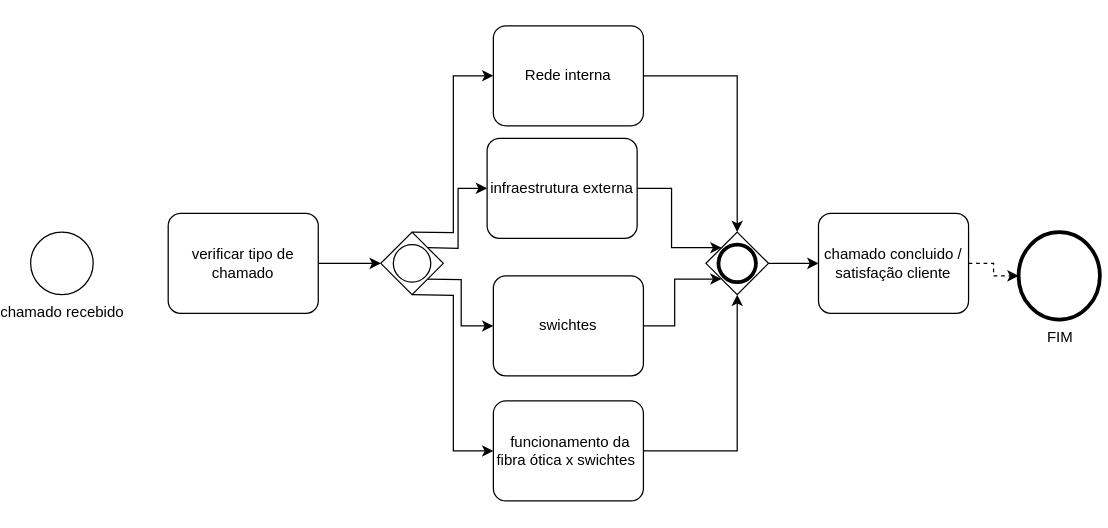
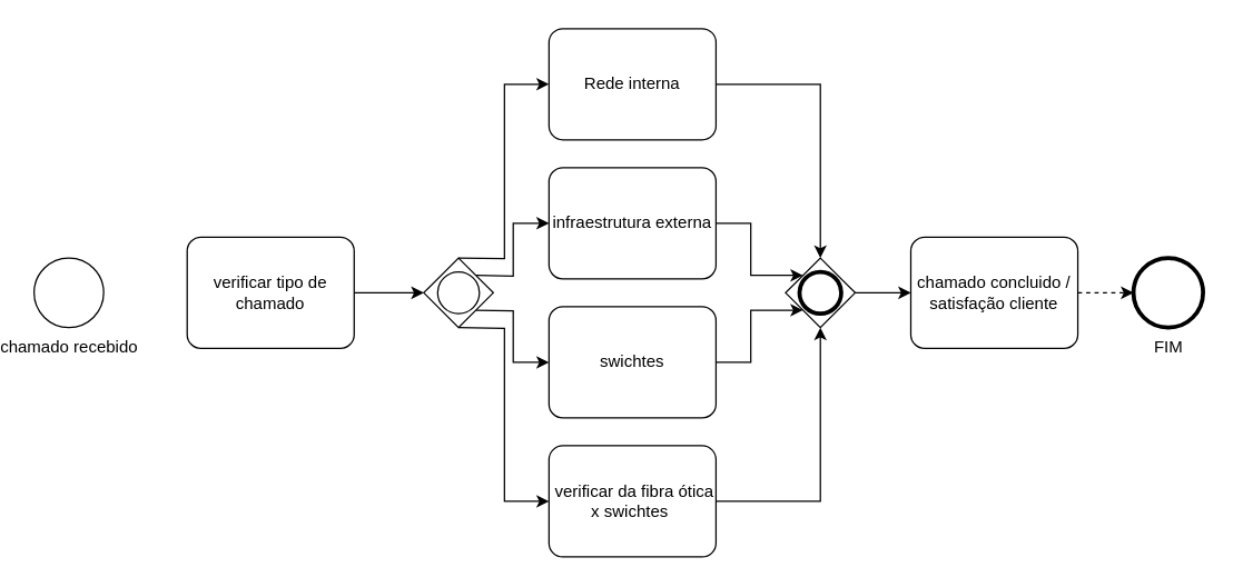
  <mxCell id="0" />
  <mxCell id="1" parent="0" />
  <mxCell id="2" value="&lt;font style=&quot;vertical-align: inherit;&quot;&gt;&lt;font style=&quot;vertical-align: inherit;&quot;&gt;chamado recebido&lt;/font&gt;&lt;/font&gt;" style="points=[[0.145,0.145,0],[0.5,0,0],[0.855,0.145,0],[1,0.5,0],[0.855,0.855,0],[0.5,1,0],[0.145,0.855,0],[0,0.5,0]];shape=mxgraph.bpmn.event;html=1;verticalLabelPosition=bottom;labelBackgroundColor=#ffffff;verticalAlign=top;align=center;perimeter=ellipsePerimeter;outlineConnect=0;aspect=fixed;outline=standard;symbol=general;" vertex="1" parent="1"><mxGeometry x="20" y="185" width="50" height="50" as="geometry" /></mxCell>
  <mxCell id="3" style="edgeStyle=orthogonalEdgeStyle;rounded=0;orthogonalLoop=1;jettySize=auto;html=1;entryX=0;entryY=0.5;entryDx=0;entryDy=0;entryPerimeter=0;" edge="1" parent="1" source="4"><mxGeometry relative="1" as="geometry"><mxPoint x="300" y="210" as="targetPoint" /></mxGeometry></mxCell>
  <mxCell id="4" value="&lt;font style=&quot;vertical-align: inherit;&quot;&gt;&lt;font style=&quot;vertical-align: inherit;&quot;&gt;verificar tipo de chamado&lt;/font&gt;&lt;/font&gt;" style="points=[[0.25,0,0],[0.5,0,0],[0.75,0,0],[1,0.25,0],[1,0.5,0],[1,0.75,0],[0.75,1,0],[0.5,1,0],[0.25,1,0],[0,0.75,0],[0,0.5,0],[0,0.25,0]];shape=mxgraph.bpmn.task;whiteSpace=wrap;rectStyle=rounded;size=10;html=1;container=1;expand=0;collapsible=0;taskMarker=abstract;" vertex="1" parent="1"><mxGeometry x="130" y="170" width="120" height="80" as="geometry" /></mxCell>
  <mxCell id="5" value="&lt;font style=&quot;vertical-align: inherit;&quot;&gt;&lt;font style=&quot;vertical-align: inherit;&quot;&gt;Rede interna&lt;/font&gt;&lt;/font&gt;" style="points=[[0.25,0,0],[0.5,0,0],[0.75,0,0],[1,0.25,0],[1,0.5,0],[1,0.75,0],[0.75,1,0],[0.5,1,0],[0.25,1,0],[0,0.75,0],[0,0.5,0],[0,0.25,0]];shape=mxgraph.bpmn.task;whiteSpace=wrap;rectStyle=rounded;size=10;html=1;container=1;expand=0;collapsible=0;taskMarker=abstract;" vertex="1" parent="1"><mxGeometry x="390" y="20" width="120" height="80" as="geometry" /></mxCell>
- <mxCell id="6" value="&lt;font style=&quot;vertical-align: inherit;&quot;&gt;&lt;font style=&quot;vertical-align: inherit;&quot;&gt;infraestrutura externa&lt;/font&gt;&lt;/font&gt;" style="points=[[0.25,0,0],[0.5,0,0],[0.75,0,0],[1,0.25,0],[1,0.5,0],[1,0.75,0],[0.75,1,0],[0.5,1,0],[0.25,1,0],[0,0.75,0],[0,0.5,0],[0,0.25,0]];shape=mxgraph.bpmn.task;whiteSpace=wrap;rectStyle=rounded;size=10;html=1;container=1;expand=0;collapsible=0;taskMarker=abstract;" vertex="1" parent="1"><mxGeometry x="385" y="110" width="120" height="80" as="geometry" /></mxCell>
+ <mxCell id="6" value="&lt;font style=&quot;vertical-align: inherit;&quot;&gt;&lt;font style=&quot;vertical-align: inherit;&quot;&gt;infraestrutura externa&lt;/font&gt;&lt;/font&gt;" style="points=[[0.25,0,0],[0.5,0,0],[0.75,0,0],[1,0.25,0],[1,0.5,0],[1,0.75,0],[0.75,1,0],[0.5,1,0],[0.25,1,0],[0,0.75,0],[0,0.5,0],[0,0.25,0]];shape=mxgraph.bpmn.task;whiteSpace=wrap;rectStyle=rounded;size=10;html=1;container=1;expand=0;collapsible=0;taskMarker=abstract;" vertex="1" parent="1"><mxGeometry x="390" y="120" width="120" height="80" as="geometry" /></mxCell>
  <mxCell id="7" value="&lt;font style=&quot;vertical-align: inherit;&quot;&gt;&lt;font style=&quot;vertical-align: inherit;&quot;&gt; swichtes &lt;/font&gt;&lt;/font&gt;" style="points=[[0.25,0,0],[0.5,0,0],[0.75,0,0],[1,0.25,0],[1,0.5,0],[1,0.75,0],[0.75,1,0],[0.5,1,0],[0.25,1,0],[0,0.75,0],[0,0.5,0],[0,0.25,0]];shape=mxgraph.bpmn.task;whiteSpace=wrap;rectStyle=rounded;size=10;html=1;container=1;expand=0;collapsible=0;taskMarker=abstract;" vertex="1" parent="1"><mxGeometry x="390" y="220" width="120" height="80" as="geometry" /></mxCell>
- <mxCell id="8" value="&amp;nbsp;funcionamento da fibra ótica x swichtes&amp;nbsp;" style="points=[[0.25,0,0],[0.5,0,0],[0.75,0,0],[1,0.25,0],[1,0.5,0],[1,0.75,0],[0.75,1,0],[0.5,1,0],[0.25,1,0],[0,0.75,0],[0,0.5,0],[0,0.25,0]];shape=mxgraph.bpmn.task;whiteSpace=wrap;rectStyle=rounded;size=10;html=1;container=1;expand=0;collapsible=0;taskMarker=abstract;" vertex="1" parent="1"><mxGeometry x="390" y="320" width="120" height="80" as="geometry" /></mxCell>
+ <mxCell id="8" value="&amp;nbsp;verificar da fibra ótica x swichtes&amp;nbsp;" style="points=[[0.25,0,0],[0.5,0,0],[0.75,0,0],[1,0.25,0],[1,0.5,0],[1,0.75,0],[0.75,1,0],[0.5,1,0],[0.25,1,0],[0,0.75,0],[0,0.5,0],[0,0.25,0]];shape=mxgraph.bpmn.task;whiteSpace=wrap;rectStyle=rounded;size=10;html=1;container=1;expand=0;collapsible=0;taskMarker=abstract;" vertex="1" parent="1"><mxGeometry x="390" y="320" width="120" height="80" as="geometry" /></mxCell>
  <mxCell id="9" style="edgeStyle=orthogonalEdgeStyle;rounded=0;orthogonalLoop=1;jettySize=auto;html=1;entryX=0;entryY=0.5;entryDx=0;entryDy=0;entryPerimeter=0;exitX=0.5;exitY=0;exitDx=0;exitDy=0;exitPerimeter=0;" edge="1" parent="1" target="5"><mxGeometry relative="1" as="geometry"><mxPoint x="325" y="185" as="sourcePoint" /></mxGeometry></mxCell>
  <mxCell id="10" style="edgeStyle=orthogonalEdgeStyle;rounded=0;orthogonalLoop=1;jettySize=auto;html=1;exitX=0.75;exitY=0.25;exitDx=0;exitDy=0;exitPerimeter=0;entryX=0;entryY=0.5;entryDx=0;entryDy=0;entryPerimeter=0;" edge="1" parent="1" target="6"><mxGeometry relative="1" as="geometry"><mxPoint x="337.5" y="197.5" as="sourcePoint" /></mxGeometry></mxCell>
  <mxCell id="11" style="edgeStyle=orthogonalEdgeStyle;rounded=0;orthogonalLoop=1;jettySize=auto;html=1;exitX=0.75;exitY=0.75;exitDx=0;exitDy=0;exitPerimeter=0;entryX=0;entryY=0.5;entryDx=0;entryDy=0;entryPerimeter=0;" edge="1" parent="1" target="7"><mxGeometry relative="1" as="geometry"><mxPoint x="337.5" y="222.5" as="sourcePoint" /></mxGeometry></mxCell>
  <mxCell id="12" style="edgeStyle=orthogonalEdgeStyle;rounded=0;orthogonalLoop=1;jettySize=auto;html=1;exitX=0.5;exitY=1;exitDx=0;exitDy=0;exitPerimeter=0;entryX=0;entryY=0.5;entryDx=0;entryDy=0;entryPerimeter=0;" edge="1" parent="1" target="8"><mxGeometry relative="1" as="geometry"><mxPoint x="325" y="235" as="sourcePoint" /></mxGeometry></mxCell>
  <mxCell id="13" value="" style="points=[[0.25,0.25,0],[0.5,0,0],[0.75,0.25,0],[1,0.5,0],[0.75,0.75,0],[0.5,1,0],[0.25,0.75,0],[0,0.5,0]];shape=mxgraph.bpmn.gateway2;html=1;verticalLabelPosition=bottom;labelBackgroundColor=#ffffff;verticalAlign=top;align=center;perimeter=rhombusPerimeter;outlineConnect=0;outline=standard;symbol=general;" vertex="1" parent="1"><mxGeometry x="300" y="185" width="50" height="50" as="geometry" /></mxCell>
  <mxCell id="14" value="" style="points=[[0.25,0.25,0],[0.5,0,0],[0.75,0.25,0],[1,0.5,0],[0.75,0.75,0],[0.5,1,0],[0.25,0.75,0],[0,0.5,0]];shape=mxgraph.bpmn.gateway2;html=1;verticalLabelPosition=bottom;labelBackgroundColor=#ffffff;verticalAlign=top;align=center;perimeter=rhombusPerimeter;outlineConnect=0;outline=end;symbol=general;" vertex="1" parent="1"><mxGeometry x="560" y="185" width="50" height="50" as="geometry" /></mxCell>
  <mxCell id="15" style="edgeStyle=orthogonalEdgeStyle;rounded=0;orthogonalLoop=1;jettySize=auto;html=1;entryX=0.5;entryY=0;entryDx=0;entryDy=0;entryPerimeter=0;" edge="1" parent="1" source="5" target="14"><mxGeometry relative="1" as="geometry" /></mxCell>
  <mxCell id="16" style="edgeStyle=orthogonalEdgeStyle;rounded=0;orthogonalLoop=1;jettySize=auto;html=1;exitX=1;exitY=0.5;exitDx=0;exitDy=0;exitPerimeter=0;entryX=0.25;entryY=0.25;entryDx=0;entryDy=0;entryPerimeter=0;" edge="1" parent="1" source="6" target="14"><mxGeometry relative="1" as="geometry" /></mxCell>
  <mxCell id="17" style="edgeStyle=orthogonalEdgeStyle;rounded=0;orthogonalLoop=1;jettySize=auto;html=1;exitX=1;exitY=0.5;exitDx=0;exitDy=0;exitPerimeter=0;entryX=0.25;entryY=0.75;entryDx=0;entryDy=0;entryPerimeter=0;" edge="1" parent="1" source="7" target="14"><mxGeometry relative="1" as="geometry" /></mxCell>
  <mxCell id="18" style="edgeStyle=orthogonalEdgeStyle;rounded=0;orthogonalLoop=1;jettySize=auto;html=1;entryX=0.5;entryY=1;entryDx=0;entryDy=0;entryPerimeter=0;" edge="1" parent="1" source="8" target="14"><mxGeometry relative="1" as="geometry" /></mxCell>
  <mxCell id="19" value="chamado concluido / satisfação cliente" style="points=[[0.25,0,0],[0.5,0,0],[0.75,0,0],[1,0.25,0],[1,0.5,0],[1,0.75,0],[0.75,1,0],[0.5,1,0],[0.25,1,0],[0,0.75,0],[0,0.5,0],[0,0.25,0]];shape=mxgraph.bpmn.task;whiteSpace=wrap;rectStyle=rounded;size=10;html=1;container=1;expand=0;collapsible=0;taskMarker=abstract;" vertex="1" parent="1"><mxGeometry x="650" y="170" width="120" height="80" as="geometry" /></mxCell>
  <mxCell id="20" style="edgeStyle=orthogonalEdgeStyle;rounded=0;orthogonalLoop=1;jettySize=auto;html=1;entryX=0;entryY=0.5;entryDx=0;entryDy=0;entryPerimeter=0;" edge="1" parent="1" source="14" target="19"><mxGeometry relative="1" as="geometry" /></mxCell>
- <mxCell id="21" value="FIM" style="points=[[0.145,0.145,0],[0.5,0,0],[0.855,0.145,0],[1,0.5,0],[0.855,0.855,0],[0.5,1,0],[0.145,0.855,0],[0,0.5,0]];shape=mxgraph.bpmn.event;html=1;verticalLabelPosition=bottom;labelBackgroundColor=#ffffff;verticalAlign=top;align=center;perimeter=ellipsePerimeter;outlineConnect=0;aspect=fixed;outline=end;symbol=terminate2;" vertex="1" parent="1"><mxGeometry x="810" y="185" width="65" height="70" as="geometry" /></mxCell>
+ <mxCell id="21" value="FIM" style="points=[[0.145,0.145,0],[0.5,0,0],[0.855,0.145,0],[1,0.5,0],[0.855,0.855,0],[0.5,1,0],[0.145,0.855,0],[0,0.5,0]];shape=mxgraph.bpmn.event;html=1;verticalLabelPosition=bottom;labelBackgroundColor=#ffffff;verticalAlign=top;align=center;perimeter=ellipsePerimeter;outlineConnect=0;aspect=fixed;outline=end;symbol=terminate2;" vertex="1" parent="1"><mxGeometry x="810" y="185" width="50" height="50" as="geometry" /></mxCell>
  <mxCell id="22" style="edgeStyle=orthogonalEdgeStyle;rounded=0;orthogonalLoop=1;jettySize=auto;html=1;exitX=1;exitY=0.5;exitDx=0;exitDy=0;exitPerimeter=0;entryX=0;entryY=0.5;entryDx=0;entryDy=0;entryPerimeter=0;dashed=1;" edge="1" parent="1" source="19" target="21"><mxGeometry relative="1" as="geometry" /></mxCell>
